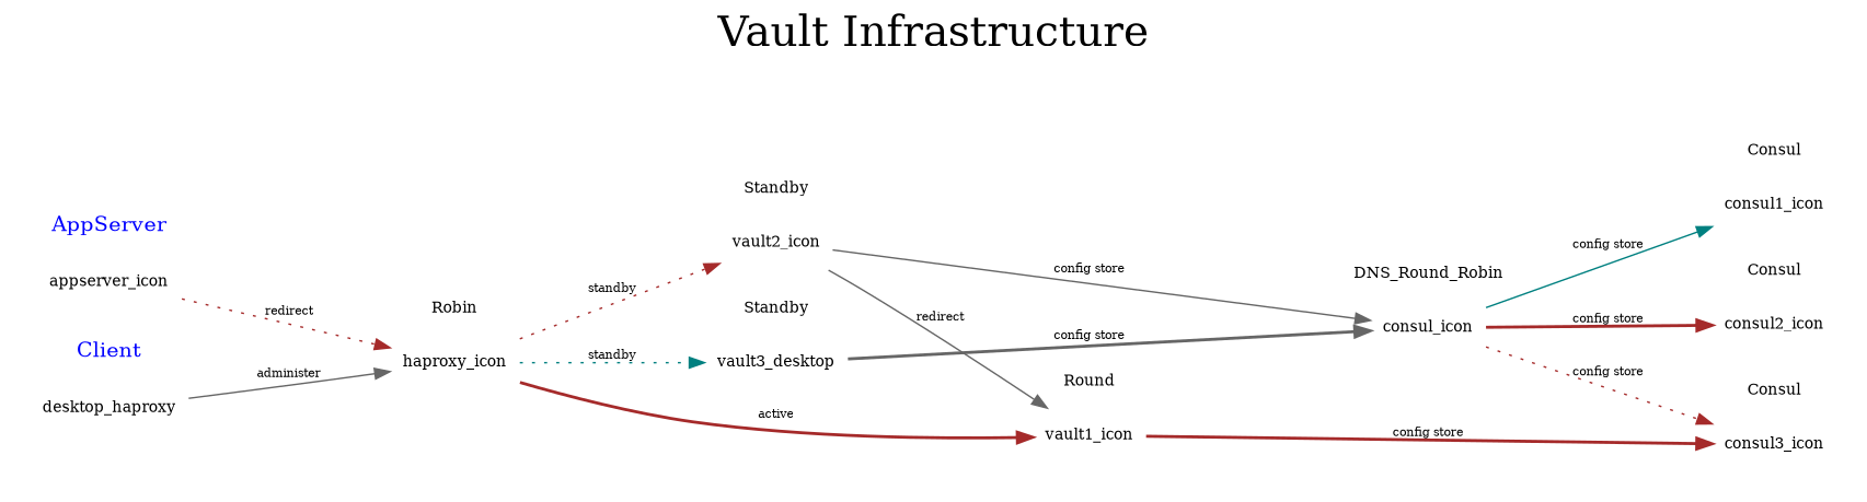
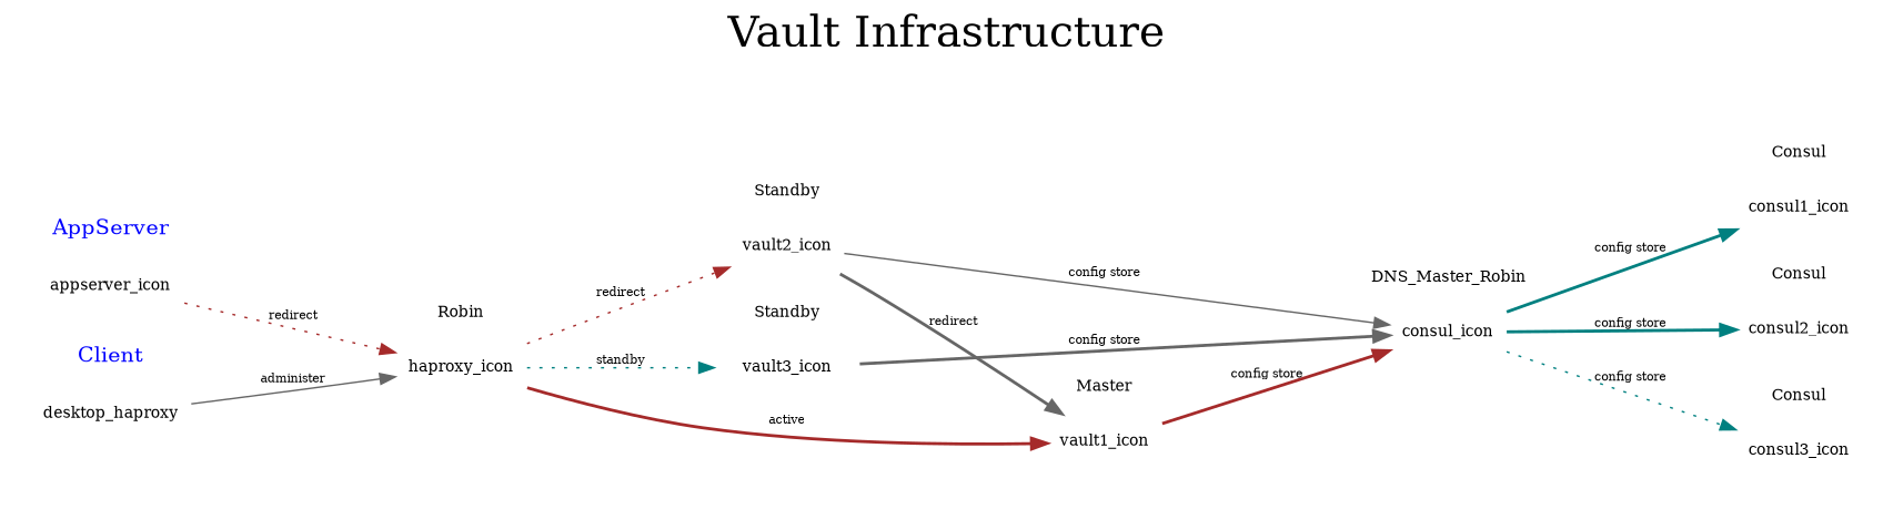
  digraph {
    bgcolor=white
    compound=true
    fontsize=28
    label="Vault Infrastructure"
    labelloc=t
    penwidth=0
    rankdir=LR
    ranksep=1.25
    node [fontsize=10 shape=plaintext]
    edge [arrowsize=1 color=brown fontsize=8 style=dotted]
    appserver_icon
    n2 [label=desktop_haproxy]
    haproxy_icon
    vault1_icon
    vault2_icon
-   vault3_icon [label=vault3_desktop]
+   vault3_icon
    n7 [label=consul_icon]
    consul1_icon
    consul2_icon
    consul3_icon
    subgraph cluster_1 {
      fontcolor=blue
      fontsize=14
      label=AppServer
      appserver_icon
    }
    subgraph cluster_2 {
      fontcolor=blue
      fontsize=14
      label=Client
      n2
    }
    subgraph cluster_3 {
      fontsize=10
      label=Robin
      haproxy_icon
    }
    subgraph cluster_4 {
      fontsize=10
-     label=Round
+     label=Master
      vault1_icon
    }
    subgraph cluster_5 {
      fontsize=10
      label=Standby
      vault2_icon
    }
    subgraph cluster_6 {
      fontsize=10
      label=Standby
      vault3_icon
    }
    subgraph cluster_7 {
      fontsize=10
-     label=DNS_Round_Robin
+     label=DNS_Master_Robin
      n7
    }
    subgraph cluster_8 {
      fontsize=10
      label=Consul
      consul1_icon
    }
    subgraph cluster_9 {
      fontsize=10
      label=Consul
      consul2_icon
    }
    subgraph cluster_10 {
      fontsize=10
      label=Consul
      consul3_icon
    }
    appserver_icon -> haproxy_icon [label=redirect]
    n2 -> haproxy_icon [color=gray40 label=administer style=solid]
    haproxy_icon -> vault1_icon [label=active style=bold]
-   haproxy_icon -> vault2_icon [label=standby]
+   haproxy_icon -> vault2_icon [label=redirect]
    haproxy_icon -> vault3_icon [color=teal label=standby]
-   vault1_icon -> consul3_icon [label="config store" style=bold]
-   vault2_icon -> vault1_icon [color=gray40 label=redirect style=solid]
+   vault1_icon -> n7 [label="config store" style=bold]
+   vault2_icon -> vault1_icon [color=gray40 label=redirect style=bold]
    vault2_icon -> n7 [color=gray40 label="config store" style=solid]
    vault3_icon -> n7 [color=gray40 label="config store" style=bold]
-   n7 -> consul1_icon [color=teal label="config store" style=solid]
-   n7 -> consul2_icon [label="config store" style=bold]
-   n7 -> consul3_icon [label="config store"]
+   n7 -> consul1_icon [color=teal label="config store" style=bold]
+   n7 -> consul2_icon [color=teal label="config store" style=bold]
+   n7 -> consul3_icon [color=teal label="config store"]
  }
